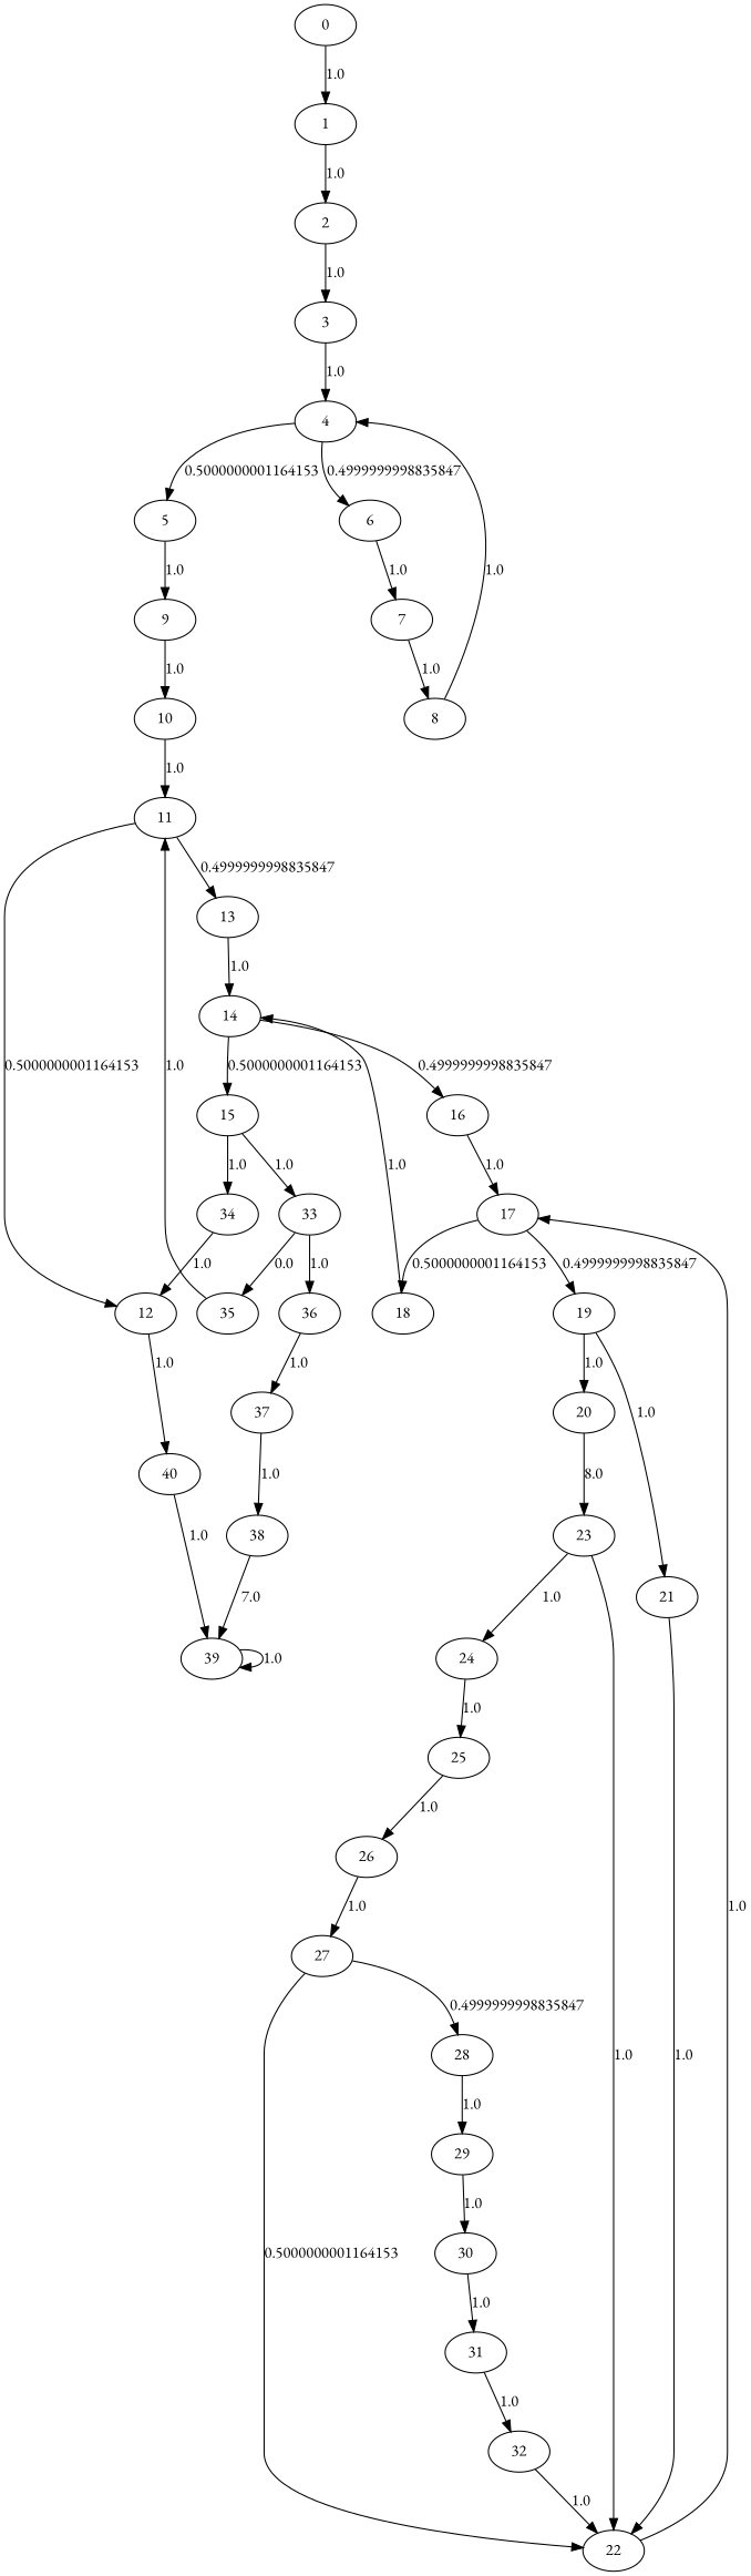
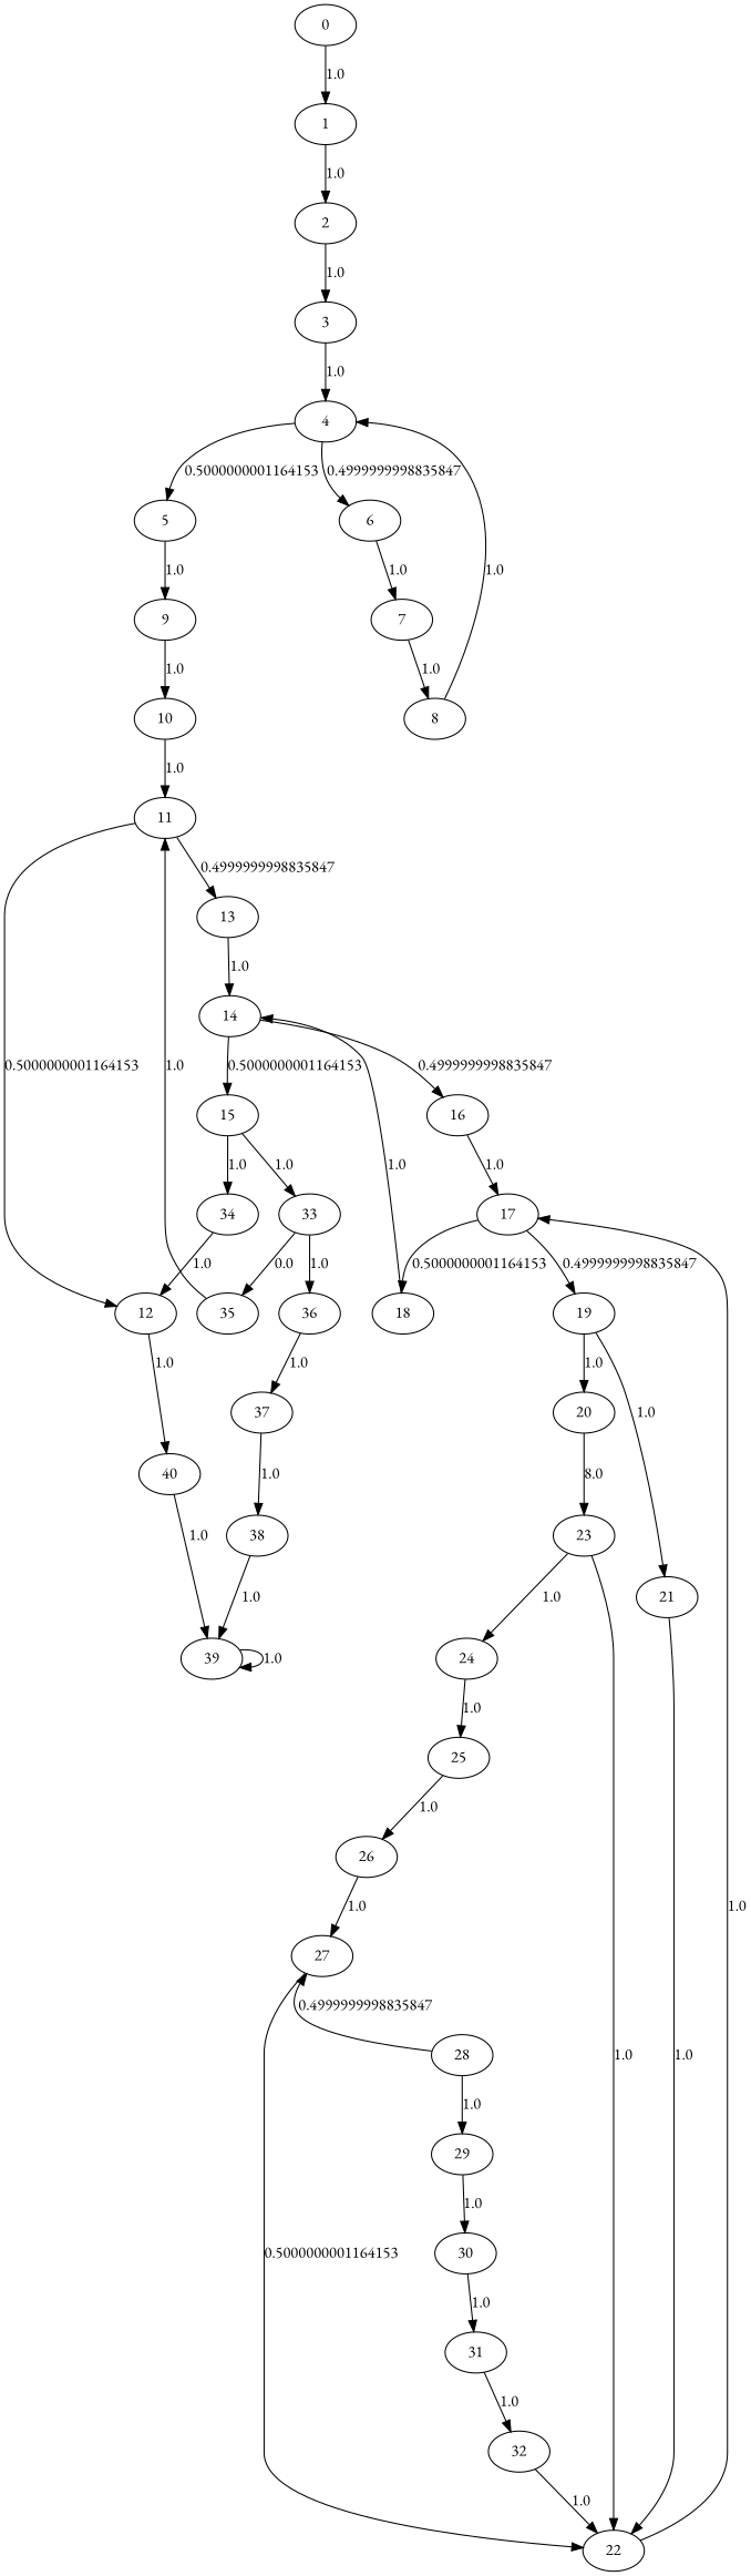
  digraph {
    fontname="EB Garamond"
    node [fontname="EB Garamond"]
    edge [fontname="EB Garamond"]
    0
    1
    2
    3
    4
    5
    6
    9
    7
    10
    8
    11
    12
    13
    40
    14
    39
    15
    16
    33
    34
    17
    35
    36
    18
    19
    20
    21
    23
    22
    24
    25
    26
    27
    28
    29
    30
    31
    32
    37
    38
    0 -> 1 [label=1.0]
    1 -> 2 [label=1.0]
    2 -> 3 [label=1.0]
    3 -> 4 [label=1.0]
    4 -> 5 [label=0.5000000001164153]
    4 -> 6 [label=0.4999999998835847]
    5 -> 9 [label=1.0]
    6 -> 7 [label=1.0]
    9 -> 10 [label=1.0]
    7 -> 8 [label=1.0]
    10 -> 11 [label=1.0]
    8 -> 4 [label=1.0]
    11 -> 12 [label=0.5000000001164153]
    11 -> 13 [label=0.4999999998835847]
    12 -> 40 [label=1.0]
    13 -> 14 [label=1.0]
    40 -> 39 [label=1.0]
    14 -> 15 [label=0.5000000001164153]
    14 -> 16 [label=0.4999999998835847]
    39 -> 39 [label=1.0]
    15 -> 33 [label=1.0]
    15 -> 34 [label=1.0]
    16 -> 17 [label=1.0]
    33 -> 35 [label=0.0]
    33 -> 36 [label=1.0]
    34 -> 12 [label=1.0]
    17 -> 18 [label=0.5000000001164153]
    17 -> 19 [label=0.4999999998835847]
    35 -> 11 [label=1.0]
    36 -> 37 [label=1.0]
    18 -> 14 [label=1.0]
    19 -> 20 [label=1.0]
    19 -> 21 [label=1.0]
    20 -> 23 [label=8.0]
    21 -> 22 [label=1.0]
    23 -> 22 [label=1.0]
    23 -> 24 [label=1.0]
    22 -> 17 [label=1.0]
    24 -> 25 [label=1.0]
    25 -> 26 [label=1.0]
    26 -> 27 [label=1.0]
    27 -> 22 [label=0.5000000001164153]
-   27 -> 28 [label=0.4999999998835847]
+   28 -> 27 [label=0.4999999998835847]
    28 -> 29 [label=1.0]
    29 -> 30 [label=1.0]
    30 -> 31 [label=1.0]
    31 -> 32 [label=1.0]
    32 -> 22 [label=1.0]
    37 -> 38 [label=1.0]
-   38 -> 39 [label=7.0]
+   38 -> 39 [label=1.0]
  }
